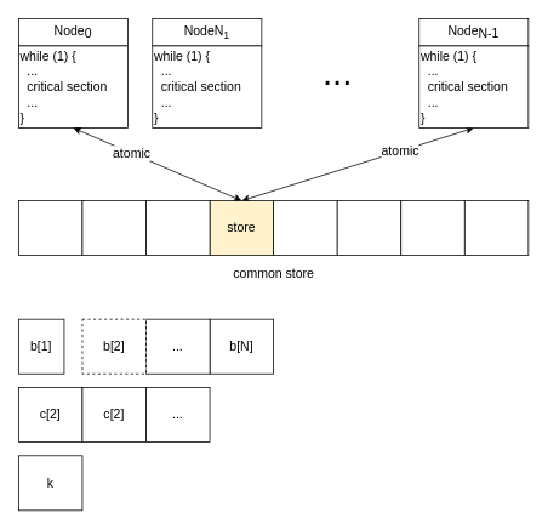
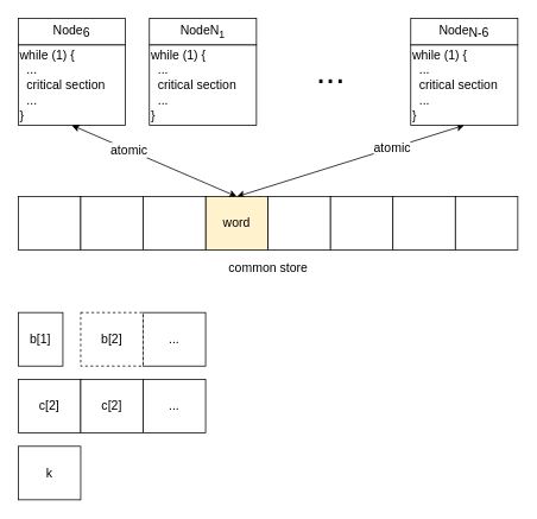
  <mxCell id="0" />
  <mxCell id="1" parent="0" />
  <mxCell id="2" value="common store" style="text;html=1;align=center;verticalAlign=middle;resizable=0;points=[];autosize=1;fontSize=14;" vertex="1" parent="1"><mxGeometry x="250" y="290" width="100" height="20" as="geometry" /></mxCell>
  <mxCell id="3" value="" style="group" vertex="1" connectable="0" parent="1"><mxGeometry x="20" y="20" width="120" height="120" as="geometry" /></mxCell>
- <mxCell id="4" value="Node&lt;sub style=&quot;font-size: 14px&quot;&gt;0&lt;/sub&gt;" style="rounded=0;whiteSpace=wrap;html=1;strokeColor=#000000;fontSize=14;align=center;" vertex="1" parent="3"><mxGeometry width="120" height="30" as="geometry" /></mxCell>
+ <mxCell id="4" value="Node&lt;sub style=&quot;font-size: 14px&quot;&gt;6&lt;/sub&gt;" style="rounded=0;whiteSpace=wrap;html=1;strokeColor=#000000;fontSize=14;align=center;" vertex="1" parent="3"><mxGeometry width="120" height="30" as="geometry" /></mxCell>
  <mxCell id="5" value="while (1) {&lt;br&gt;&amp;nbsp; ...&lt;br&gt;&amp;nbsp; critical section&lt;br&gt;&amp;nbsp; ...&lt;br&gt;}" style="rounded=0;whiteSpace=wrap;html=1;strokeColor=#000000;fontSize=14;align=left;" vertex="1" parent="3"><mxGeometry y="30" width="120" height="90" as="geometry" /></mxCell>
  <mxCell id="6" value="" style="endArrow=classic;startArrow=classic;html=1;fontSize=14;exitX=0.5;exitY=0;exitDx=0;exitDy=0;entryX=0.5;entryY=1;entryDx=0;entryDy=0;" edge="1" parent="1" source="11" target="5"><mxGeometry width="50" height="50" relative="1" as="geometry"><mxPoint x="105" y="270" as="sourcePoint" /><mxPoint x="105" y="150" as="targetPoint" /></mxGeometry></mxCell>
  <mxCell id="7" value="atomic" style="edgeLabel;html=1;align=center;verticalAlign=middle;resizable=0;points=[];fontSize=14;" vertex="1" connectable="0" parent="6"><mxGeometry x="0.34" y="1" relative="1" as="geometry"><mxPoint x="2.52" as="offset" /></mxGeometry></mxCell>
  <mxCell id="8" value="" style="endArrow=classic;startArrow=classic;html=1;fontSize=14;exitX=0.5;exitY=0;exitDx=0;exitDy=0;entryX=0.5;entryY=1;entryDx=0;entryDy=0;" edge="1" parent="1" source="11" target="24"><mxGeometry width="50" height="50" relative="1" as="geometry"><mxPoint x="275" y="300" as="sourcePoint" /><mxPoint x="495" y="150" as="targetPoint" /></mxGeometry></mxCell>
  <mxCell id="9" value="atomic" style="edgeLabel;html=1;align=center;verticalAlign=middle;resizable=0;points=[];fontSize=14;" vertex="1" connectable="0" parent="8"><mxGeometry x="0.34" y="1" relative="1" as="geometry"><mxPoint x="2.52" as="offset" /></mxGeometry></mxCell>
  <mxCell id="10" value="" style="group" vertex="1" connectable="0" parent="1"><mxGeometry x="20" y="220" width="560" height="60" as="geometry" /></mxCell>
- <mxCell id="11" value="store" style="rounded=0;whiteSpace=wrap;html=1;fontSize=14;fillColor=#fff2cc;" vertex="1" parent="10"><mxGeometry x="210" width="70" height="60" as="geometry" /></mxCell>
+ <mxCell id="11" value="word" style="rounded=0;whiteSpace=wrap;html=1;fontSize=14;fillColor=#fff2cc;" vertex="1" parent="10"><mxGeometry x="210" width="70" height="60" as="geometry" /></mxCell>
  <mxCell id="12" value="" style="rounded=0;whiteSpace=wrap;html=1;fontSize=14;" vertex="1" parent="10"><mxGeometry x="280" width="70" height="60" as="geometry" /></mxCell>
  <mxCell id="13" value="" style="rounded=0;whiteSpace=wrap;html=1;fontSize=14;" vertex="1" parent="10"><mxGeometry x="140" width="70" height="60" as="geometry" /></mxCell>
  <mxCell id="14" value="" style="rounded=0;whiteSpace=wrap;html=1;fontSize=14;" vertex="1" parent="10"><mxGeometry x="350" width="70" height="60" as="geometry" /></mxCell>
  <mxCell id="15" value="" style="rounded=0;whiteSpace=wrap;html=1;fontSize=14;" vertex="1" parent="10"><mxGeometry x="420" width="70" height="60" as="geometry" /></mxCell>
  <mxCell id="16" value="" style="rounded=0;whiteSpace=wrap;html=1;fontSize=14;" vertex="1" parent="10"><mxGeometry x="490" width="70" height="60" as="geometry" /></mxCell>
  <mxCell id="17" value="" style="rounded=0;whiteSpace=wrap;html=1;fontSize=14;" vertex="1" parent="10"><mxGeometry width="70" height="60" as="geometry" /></mxCell>
  <mxCell id="18" value="" style="rounded=0;whiteSpace=wrap;html=1;fontSize=14;" vertex="1" parent="10"><mxGeometry x="70" width="70" height="60" as="geometry" /></mxCell>
  <mxCell id="19" value="" style="group" vertex="1" connectable="0" parent="1"><mxGeometry x="167" y="20" width="120" height="120" as="geometry" /></mxCell>
  <mxCell id="20" value="NodeN&lt;sub&gt;1&lt;/sub&gt;" style="rounded=0;whiteSpace=wrap;html=1;strokeColor=#000000;fontSize=14;align=center;" vertex="1" parent="19"><mxGeometry width="120" height="30" as="geometry" /></mxCell>
  <mxCell id="21" value="while (1) {&lt;br&gt;&amp;nbsp; ...&lt;br&gt;&amp;nbsp; critical section&lt;br&gt;&amp;nbsp; ...&lt;br&gt;}" style="rounded=0;whiteSpace=wrap;html=1;strokeColor=#000000;fontSize=14;align=left;" vertex="1" parent="19"><mxGeometry y="30" width="120" height="90" as="geometry" /></mxCell>
  <mxCell id="22" value="" style="group" vertex="1" connectable="0" parent="1"><mxGeometry x="460" y="20" width="120" height="120" as="geometry" /></mxCell>
- <mxCell id="23" value="Node&lt;sub style=&quot;font-size: 14px&quot;&gt;N-1&lt;/sub&gt;" style="rounded=0;whiteSpace=wrap;html=1;strokeColor=#000000;fontSize=14;align=center;" vertex="1" parent="22"><mxGeometry width="120" height="30" as="geometry" /></mxCell>
+ <mxCell id="23" value="Node&lt;sub style=&quot;font-size: 14px&quot;&gt;N-6&lt;/sub&gt;" style="rounded=0;whiteSpace=wrap;html=1;strokeColor=#000000;fontSize=14;align=center;" vertex="1" parent="22"><mxGeometry width="120" height="30" as="geometry" /></mxCell>
  <mxCell id="24" value="while (1) {&lt;br&gt;&amp;nbsp; ...&lt;br&gt;&amp;nbsp; critical section&lt;br&gt;&amp;nbsp; ...&lt;br&gt;}" style="rounded=0;whiteSpace=wrap;html=1;strokeColor=#000000;fontSize=14;align=left;" vertex="1" parent="22"><mxGeometry y="30" width="120" height="90" as="geometry" /></mxCell>
  <mxCell id="25" value="..." style="text;html=1;align=center;verticalAlign=middle;resizable=0;points=[];autosize=1;fontSize=39;" vertex="1" parent="1"><mxGeometry x="345" y="55" width="50" height="50" as="geometry" /></mxCell>
- <mxCell id="26" value="b[N]" style="rounded=0;whiteSpace=wrap;html=1;fontSize=14;" vertex="1" parent="1"><mxGeometry x="230" y="350" width="70" height="60" as="geometry" /></mxCell>
  <mxCell id="27" value="..." style="rounded=0;whiteSpace=wrap;html=1;fontSize=14;" vertex="1" parent="1"><mxGeometry x="160" y="350" width="70" height="60" as="geometry" /></mxCell>
  <mxCell id="28" value="b[1]" style="rounded=0;whiteSpace=wrap;html=1;fontSize=14;" vertex="1" parent="1"><mxGeometry x="20" y="350" width="50" height="60" as="geometry" /></mxCell>
  <mxCell id="29" value="b[2]" style="rounded=0;whiteSpace=wrap;html=1;fontSize=14;dashed=1;" vertex="1" parent="1"><mxGeometry x="90" y="350" width="70" height="60" as="geometry" /></mxCell>
  <mxCell id="30" value="..." style="rounded=0;whiteSpace=wrap;html=1;fontSize=14;" vertex="1" parent="1"><mxGeometry x="160" y="425" width="70" height="60" as="geometry" /></mxCell>
  <mxCell id="31" value="c[2]" style="rounded=0;whiteSpace=wrap;html=1;fontSize=14;" vertex="1" parent="1"><mxGeometry x="20" y="425" width="70" height="60" as="geometry" /></mxCell>
  <mxCell id="32" value="c[2]" style="rounded=0;whiteSpace=wrap;html=1;fontSize=14;" vertex="1" parent="1"><mxGeometry x="90" y="425" width="70" height="60" as="geometry" /></mxCell>
  <mxCell id="33" value="k" style="rounded=0;whiteSpace=wrap;html=1;fontSize=14;" vertex="1" parent="1"><mxGeometry x="20" y="500" width="70" height="60" as="geometry" /></mxCell>
